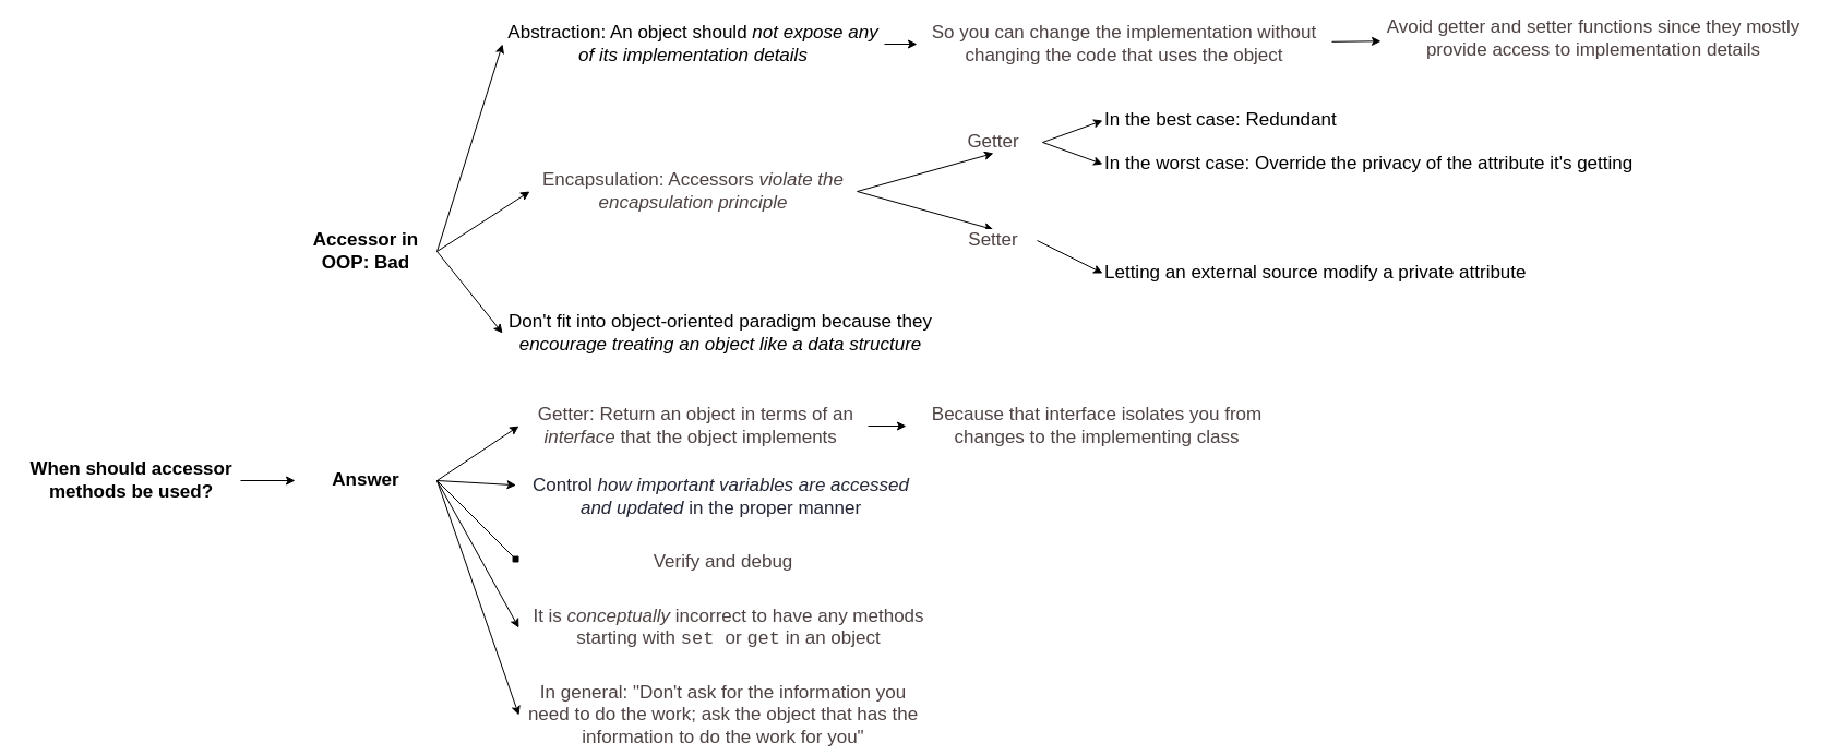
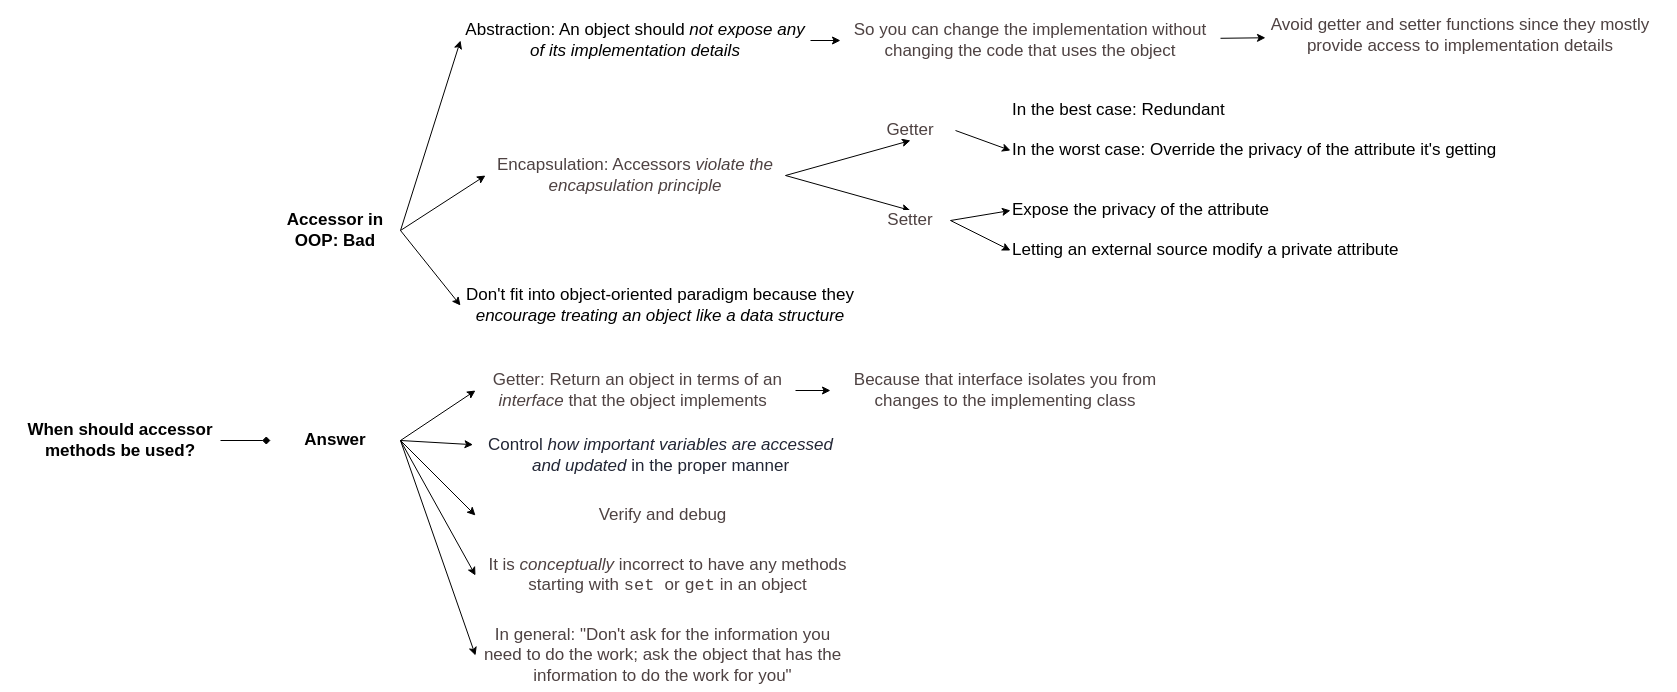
  <mxCell id="0" />
  <mxCell id="1" parent="0" />
- <mxCell id="2" style="edgeStyle=none;rounded=0;orthogonalLoop=1;jettySize=auto;html=1;exitX=1;exitY=0.5;exitDx=0;exitDy=0;fontSize=17;fontFamily=Helvetica;" parent="1" source="3" target="32" edge="1"><mxGeometry relative="1" as="geometry" /></mxCell>
+ <mxCell id="2" style="edgeStyle=none;rounded=0;orthogonalLoop=1;jettySize=auto;html=1;exitX=1;exitY=0.5;exitDx=0;exitDy=0;fontSize=17;fontFamily=Helvetica;endArrow=diamond;" parent="1" source="3" target="32" edge="1"><mxGeometry relative="1" as="geometry" /></mxCell>
  <mxCell id="3" value="&lt;b&gt;When should accessor methods be used?&lt;/b&gt;" style="text;html=1;strokeColor=none;fillColor=none;align=center;verticalAlign=middle;whiteSpace=wrap;rounded=0;fontSize=17;fontFamily=Helvetica;" parent="1" vertex="1"><mxGeometry x="20" y="400" width="200" height="80" as="geometry" /></mxCell>
  <mxCell id="4" style="edgeStyle=none;rounded=0;orthogonalLoop=1;jettySize=auto;html=1;exitX=1;exitY=0.5;exitDx=0;exitDy=0;entryX=0;entryY=0.5;entryDx=0;entryDy=0;fontSize=17;fontFamily=Helvetica;" parent="1" source="7" target="9" edge="1"><mxGeometry relative="1" as="geometry" /></mxCell>
  <mxCell id="5" style="edgeStyle=none;rounded=0;orthogonalLoop=1;jettySize=auto;html=1;exitX=1;exitY=0.5;exitDx=0;exitDy=0;entryX=0;entryY=0.5;entryDx=0;entryDy=0;fontSize=17;fontFamily=Helvetica;" parent="1" source="7" target="15" edge="1"><mxGeometry relative="1" as="geometry" /></mxCell>
  <mxCell id="6" style="edgeStyle=none;rounded=0;orthogonalLoop=1;jettySize=auto;html=1;exitX=1;exitY=0.5;exitDx=0;exitDy=0;entryX=0;entryY=0.5;entryDx=0;entryDy=0;fontSize=17;fontFamily=Helvetica;" parent="1" source="7" target="16" edge="1"><mxGeometry relative="1" as="geometry" /></mxCell>
  <mxCell id="7" value="&lt;b&gt;Accessor in OOP: Bad&lt;/b&gt;" style="text;html=1;strokeColor=none;fillColor=none;align=center;verticalAlign=middle;whiteSpace=wrap;rounded=0;fontSize=17;fontFamily=Helvetica;" parent="1" vertex="1"><mxGeometry x="270" y="210" width="130" height="40" as="geometry" /></mxCell>
  <mxCell id="8" value="" style="edgeStyle=none;rounded=0;orthogonalLoop=1;jettySize=auto;html=1;fontSize=17;fontFamily=Helvetica;" parent="1" source="9" target="11" edge="1"><mxGeometry relative="1" as="geometry" /></mxCell>
  <mxCell id="9" value="Abstraction: An object should &lt;i&gt;not expose any of its implementation details&lt;/i&gt;" style="text;html=1;strokeColor=none;fillColor=none;align=center;verticalAlign=middle;whiteSpace=wrap;rounded=0;fontSize=17;fontFamily=Helvetica;" parent="1" vertex="1"><mxGeometry x="460" y="20" width="350" height="40" as="geometry" /></mxCell>
  <mxCell id="10" value="" style="edgeStyle=none;rounded=0;orthogonalLoop=1;jettySize=auto;html=1;fontSize=17;fontFamily=Helvetica;" parent="1" source="11" target="12" edge="1"><mxGeometry relative="1" as="geometry" /></mxCell>
  <mxCell id="11" value="&lt;span style=&quot;color: rgb(78, 66, 66); font-size: 17px; text-align: start; background-color: rgb(255, 255, 255);&quot;&gt;So you can change the implementation without changing the code that uses the object&lt;/span&gt;" style="text;html=1;strokeColor=none;fillColor=none;align=center;verticalAlign=middle;whiteSpace=wrap;rounded=0;fontSize=17;fontFamily=Helvetica;" parent="1" vertex="1"><mxGeometry x="840" y="30" width="380" height="20" as="geometry" /></mxCell>
  <mxCell id="12" value="&lt;span style=&quot;color: rgb(78, 66, 66); font-size: 17px; text-align: start; background-color: rgb(255, 255, 255);&quot;&gt;Avoid getter and setter functions since they mostly provide access to implementation details&lt;/span&gt;" style="text;html=1;strokeColor=none;fillColor=none;align=center;verticalAlign=middle;whiteSpace=wrap;rounded=0;fontSize=17;fontFamily=Helvetica;" parent="1" vertex="1"><mxGeometry x="1265" y="20" width="390" height="30" as="geometry" /></mxCell>
  <mxCell id="13" style="edgeStyle=none;rounded=0;orthogonalLoop=1;jettySize=auto;html=1;exitX=1;exitY=0.5;exitDx=0;exitDy=0;entryX=0.5;entryY=1;entryDx=0;entryDy=0;fontSize=17;fontFamily=Helvetica;" parent="1" source="15" target="19" edge="1"><mxGeometry relative="1" as="geometry" /></mxCell>
  <mxCell id="14" style="edgeStyle=none;rounded=0;orthogonalLoop=1;jettySize=auto;html=1;exitX=1;exitY=0.5;exitDx=0;exitDy=0;entryX=0.5;entryY=0;entryDx=0;entryDy=0;fontSize=17;fontFamily=Helvetica;" parent="1" source="15" target="24" edge="1"><mxGeometry relative="1" as="geometry" /></mxCell>
  <mxCell id="15" value="&lt;div style=&quot;font-size: 17px;&quot;&gt;&lt;span style=&quot;background-color: initial; font-size: 17px;&quot;&gt;&lt;font color=&quot;#4e4242&quot; style=&quot;font-size: 17px;&quot;&gt;Encapsulation: Accessors &lt;i&gt;violate the encapsulation principle&lt;/i&gt;&lt;/font&gt;&lt;/span&gt;&lt;/div&gt;" style="text;html=1;strokeColor=none;fillColor=none;align=center;verticalAlign=middle;whiteSpace=wrap;rounded=0;fontSize=17;fontFamily=Helvetica;" parent="1" vertex="1"><mxGeometry x="485" y="160" width="300" height="30" as="geometry" /></mxCell>
  <mxCell id="16" value="&lt;div style=&quot;font-size: 17px;&quot;&gt;&lt;div style=&quot;font-size: 17px;&quot;&gt;Don't fit into object-oriented paradigm because they &lt;i&gt;encourage&lt;/i&gt; &lt;i&gt;treating an object like a data structure&lt;/i&gt;&lt;/div&gt;&lt;/div&gt;" style="text;html=1;strokeColor=none;fillColor=none;align=center;verticalAlign=middle;whiteSpace=wrap;rounded=0;fontSize=17;fontFamily=Helvetica;" parent="1" vertex="1"><mxGeometry x="460" y="280" width="400" height="50" as="geometry" /></mxCell>
- <mxCell id="17" style="edgeStyle=none;rounded=0;orthogonalLoop=1;jettySize=auto;html=1;exitX=1;exitY=0.5;exitDx=0;exitDy=0;entryX=0;entryY=0.5;entryDx=0;entryDy=0;fontSize=17;fontFamily=Helvetica;" parent="1" source="19" target="20" edge="1"><mxGeometry relative="1" as="geometry" /></mxCell>
  <mxCell id="18" style="edgeStyle=none;rounded=0;orthogonalLoop=1;jettySize=auto;html=1;exitX=1;exitY=0.5;exitDx=0;exitDy=0;entryX=0;entryY=0.5;entryDx=0;entryDy=0;fontSize=17;fontFamily=Helvetica;" parent="1" source="19" target="21" edge="1"><mxGeometry relative="1" as="geometry" /></mxCell>
  <mxCell id="19" value="&lt;div style=&quot;text-align: start; font-size: 17px;&quot;&gt;&lt;font color=&quot;#4e4242&quot; style=&quot;font-size: 17px;&quot;&gt;&lt;span style=&quot;font-size: 17px; background-color: rgb(255, 255, 255);&quot;&gt;Getter&lt;/span&gt;&lt;/font&gt;&lt;/div&gt;" style="text;html=1;strokeColor=none;fillColor=none;align=center;verticalAlign=middle;whiteSpace=wrap;rounded=0;fontSize=17;fontFamily=Helvetica;" parent="1" vertex="1"><mxGeometry x="865" y="120" width="90" height="20" as="geometry" /></mxCell>
  <mxCell id="20" value="In the best case: Redundant" style="text;html=1;strokeColor=none;fillColor=none;align=left;verticalAlign=middle;whiteSpace=wrap;rounded=0;fontSize=17;fontFamily=Helvetica;" parent="1" vertex="1"><mxGeometry x="1010" y="100" width="470" height="20" as="geometry" /></mxCell>
  <mxCell id="21" value="In the worst case: Override the privacy of the attribute it's getting" style="text;html=1;strokeColor=none;fillColor=none;align=left;verticalAlign=middle;whiteSpace=wrap;rounded=0;fontSize=17;fontFamily=Helvetica;" parent="1" vertex="1"><mxGeometry x="1010" y="140" width="490" height="20" as="geometry" /></mxCell>
+ <mxCell id="22" style="edgeStyle=none;rounded=0;orthogonalLoop=1;jettySize=auto;html=1;exitX=1;exitY=0.5;exitDx=0;exitDy=0;entryX=0;entryY=0.5;entryDx=0;entryDy=0;fontSize=17;fontFamily=Helvetica;" parent="1" source="24" target="25" edge="1"><mxGeometry relative="1" as="geometry" /></mxCell>
  <mxCell id="23" style="edgeStyle=none;rounded=0;orthogonalLoop=1;jettySize=auto;html=1;exitX=1;exitY=0.5;exitDx=0;exitDy=0;entryX=0;entryY=0.5;entryDx=0;entryDy=0;fontSize=17;fontFamily=Helvetica;" parent="1" source="24" target="26" edge="1"><mxGeometry relative="1" as="geometry" /></mxCell>
  <mxCell id="24" value="&lt;div style=&quot;text-align: start; font-size: 17px;&quot;&gt;&lt;font color=&quot;#4e4242&quot; style=&quot;font-size: 17px;&quot;&gt;&lt;span style=&quot;font-size: 17px; background-color: rgb(255, 255, 255);&quot;&gt;Setter&lt;/span&gt;&lt;/font&gt;&lt;/div&gt;" style="text;html=1;strokeColor=none;fillColor=none;align=center;verticalAlign=middle;whiteSpace=wrap;rounded=0;fontSize=17;fontFamily=Helvetica;" parent="1" vertex="1"><mxGeometry x="870" y="210" width="80" height="20" as="geometry" /></mxCell>
+ <mxCell id="25" value="Expose the privacy of the attribute" style="text;html=1;strokeColor=none;fillColor=none;align=left;verticalAlign=middle;whiteSpace=wrap;rounded=0;fontSize=17;fontFamily=Helvetica;" parent="1" vertex="1"><mxGeometry x="1010" y="200" width="470" height="20" as="geometry" /></mxCell>
  <mxCell id="26" value="Letting an external source modify a private attribute" style="text;html=1;strokeColor=none;fillColor=none;align=left;verticalAlign=middle;whiteSpace=wrap;rounded=0;fontSize=17;fontFamily=Helvetica;" parent="1" vertex="1"><mxGeometry x="1010" y="240" width="470" height="20" as="geometry" /></mxCell>
  <mxCell id="27" style="edgeStyle=none;rounded=0;orthogonalLoop=1;jettySize=auto;html=1;exitX=1;exitY=0.5;exitDx=0;exitDy=0;entryX=0;entryY=0.5;entryDx=0;entryDy=0;fontSize=17;fontFamily=Helvetica;" parent="1" source="32" target="34" edge="1"><mxGeometry relative="1" as="geometry" /></mxCell>
- <mxCell id="28" style="edgeStyle=none;rounded=0;orthogonalLoop=1;jettySize=auto;html=1;exitX=1;exitY=0.5;exitDx=0;exitDy=0;entryX=0;entryY=0.5;entryDx=0;entryDy=0;fontSize=17;fontFamily=Helvetica;endArrow=diamond;" parent="1" source="32" target="36" edge="1"><mxGeometry relative="1" as="geometry" /></mxCell>
+ <mxCell id="28" style="edgeStyle=none;rounded=0;orthogonalLoop=1;jettySize=auto;html=1;exitX=1;exitY=0.5;exitDx=0;exitDy=0;entryX=0;entryY=0.5;entryDx=0;entryDy=0;fontSize=17;fontFamily=Helvetica;" parent="1" source="32" target="36" edge="1"><mxGeometry relative="1" as="geometry" /></mxCell>
  <mxCell id="29" style="edgeStyle=none;rounded=0;orthogonalLoop=1;jettySize=auto;html=1;exitX=1;exitY=0.5;exitDx=0;exitDy=0;fontFamily=Helvetica;fontSize=17;entryX=0;entryY=0.5;entryDx=0;entryDy=0;" parent="1" source="32" target="37" edge="1"><mxGeometry relative="1" as="geometry"><mxPoint x="390" y="570" as="targetPoint" /></mxGeometry></mxCell>
  <mxCell id="30" value="" style="edgeStyle=none;rounded=0;orthogonalLoop=1;jettySize=auto;html=1;fontFamily=Helvetica;fontSize=17;" parent="1" target="38" edge="1"><mxGeometry relative="1" as="geometry"><mxPoint x="400" y="440" as="sourcePoint" /></mxGeometry></mxCell>
  <mxCell id="31" style="edgeStyle=none;rounded=0;orthogonalLoop=1;jettySize=auto;html=1;exitX=1;exitY=0.5;exitDx=0;exitDy=0;entryX=0;entryY=0.5;entryDx=0;entryDy=0;fontFamily=Helvetica;fontSize=17;" parent="1" source="32" target="39" edge="1"><mxGeometry relative="1" as="geometry" /></mxCell>
  <mxCell id="32" value="&lt;b&gt;Answer&lt;/b&gt;" style="text;html=1;strokeColor=none;fillColor=none;align=center;verticalAlign=middle;whiteSpace=wrap;rounded=0;fontSize=17;fontFamily=Helvetica;" parent="1" vertex="1"><mxGeometry x="270" y="420" width="130" height="40" as="geometry" /></mxCell>
  <mxCell id="33" value="" style="edgeStyle=none;rounded=0;orthogonalLoop=1;jettySize=auto;html=1;fontSize=17;fontFamily=Helvetica;" parent="1" source="34" target="35" edge="1"><mxGeometry relative="1" as="geometry" /></mxCell>
  <mxCell id="34" value="&lt;div style=&quot;font-size: 17px;&quot;&gt;&lt;font color=&quot;#4e4242&quot; style=&quot;font-size: 17px;&quot;&gt;&lt;span style=&quot;font-size: 17px;&quot;&gt;&amp;nbsp;Getter: Return an object in terms of an &lt;i&gt;interface &lt;/i&gt;that the object implements&amp;nbsp;&lt;/span&gt;&lt;/font&gt;&lt;br style=&quot;font-size: 17px;&quot;&gt;&lt;/div&gt;" style="text;html=1;strokeColor=none;fillColor=none;align=center;verticalAlign=middle;whiteSpace=wrap;rounded=0;fontSize=17;fontFamily=Helvetica;" parent="1" vertex="1"><mxGeometry x="475" y="375" width="320" height="30" as="geometry" /></mxCell>
  <mxCell id="35" value="&lt;div style=&quot;font-size: 17px;&quot;&gt;&lt;font color=&quot;#4e4242&quot; style=&quot;font-size: 17px;&quot;&gt;&lt;span style=&quot;font-size: 17px;&quot;&gt;Because that interface isolates you from changes to the implementing class&lt;/span&gt;&lt;/font&gt;&lt;/div&gt;" style="text;html=1;strokeColor=none;fillColor=none;align=center;verticalAlign=middle;whiteSpace=wrap;rounded=0;fontSize=17;fontFamily=Helvetica;" parent="1" vertex="1"><mxGeometry x="830" y="360" width="350" height="60" as="geometry" /></mxCell>
  <mxCell id="36" value="&lt;div style=&quot;font-size: 17px;&quot;&gt;&lt;span style=&quot;background-color: initial; font-size: 17px;&quot;&gt;&lt;font color=&quot;#4e4242&quot; style=&quot;font-size: 17px;&quot;&gt;Verify and debug&lt;/font&gt;&lt;/span&gt;&lt;/div&gt;" style="text;html=1;strokeColor=none;fillColor=none;align=center;verticalAlign=middle;whiteSpace=wrap;rounded=0;fontSize=17;fontFamily=Helvetica;" parent="1" vertex="1"><mxGeometry x="475" y="500" width="375" height="30" as="geometry" /></mxCell>
  <mxCell id="37" value="&lt;div style=&quot;&quot;&gt;&lt;font color=&quot;#4e4242&quot;&gt;It is &lt;i&gt;conceptually &lt;/i&gt;incorrect to have any methods starting with &lt;font face=&quot;Courier New&quot;&gt;set &lt;/font&gt;or &lt;font face=&quot;Courier New&quot;&gt;get&lt;/font&gt; in an object&lt;/font&gt;&lt;br&gt;&lt;/div&gt;" style="text;html=1;strokeColor=none;fillColor=none;align=center;verticalAlign=middle;whiteSpace=wrap;rounded=0;fontSize=17;fontFamily=Helvetica;" parent="1" vertex="1"><mxGeometry x="475" y="560" width="385" height="30" as="geometry" /></mxCell>
  <mxCell id="38" value="&lt;div style=&quot;font-size: 17px;&quot;&gt;&lt;font color=&quot;#222635&quot; style=&quot;font-size: 17px;&quot;&gt;&lt;span style=&quot;font-size: 17px; background-color: rgb(255, 255, 255);&quot;&gt;Control &lt;i&gt;how important variables are accessed and updated&lt;/i&gt; in the proper manner&lt;/span&gt;&lt;/font&gt;&lt;br style=&quot;font-size: 17px;&quot;&gt;&lt;/div&gt;" style="text;html=1;strokeColor=none;fillColor=none;align=center;verticalAlign=middle;whiteSpace=wrap;rounded=0;fontSize=17;fontFamily=Helvetica;" parent="1" vertex="1"><mxGeometry x="472.5" y="440" width="375" height="30" as="geometry" /></mxCell>
  <mxCell id="39" value="&lt;div style=&quot;font-size: 17px;&quot;&gt;&lt;span style=&quot;background-color: initial; font-size: 17px;&quot;&gt;&lt;font color=&quot;#4e4242&quot; style=&quot;font-size: 17px;&quot;&gt;In general: &quot;Don't ask for the information you need to do the work; ask the object that has the information to do the work for you&quot;&lt;/font&gt;&lt;/span&gt;&lt;/div&gt;" style="text;html=1;strokeColor=none;fillColor=none;align=center;verticalAlign=middle;whiteSpace=wrap;rounded=0;fontSize=17;fontFamily=Helvetica;" parent="1" vertex="1"><mxGeometry x="475" y="640" width="375" height="30" as="geometry" /></mxCell>
